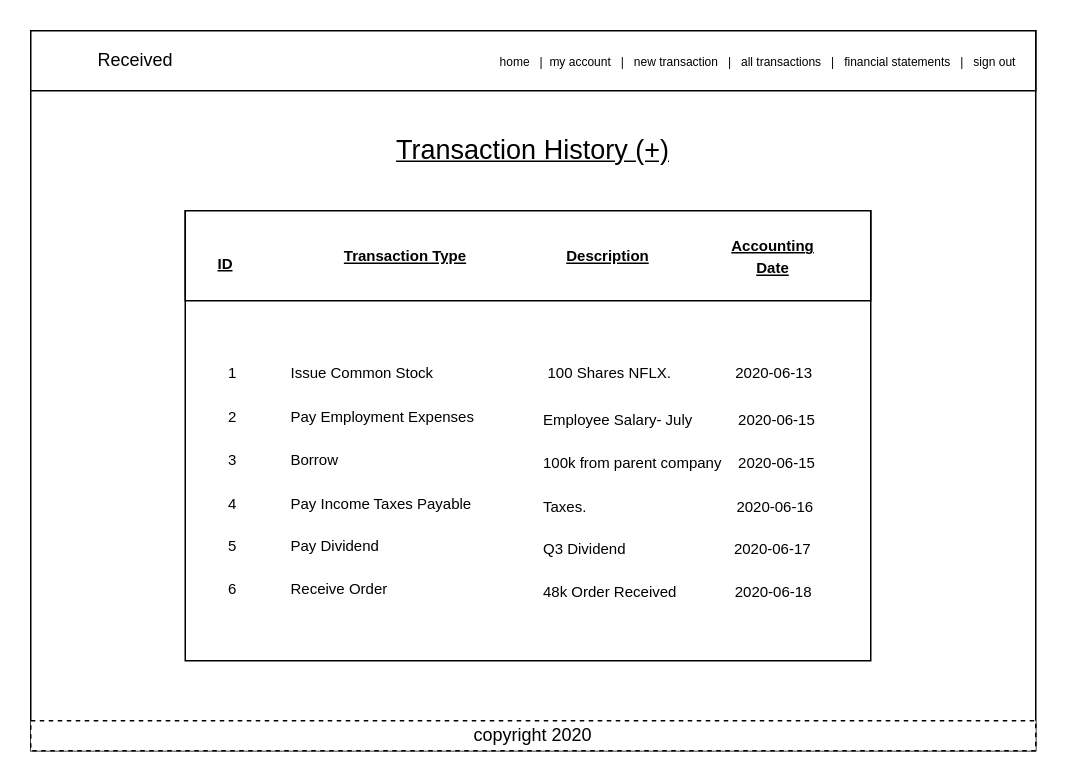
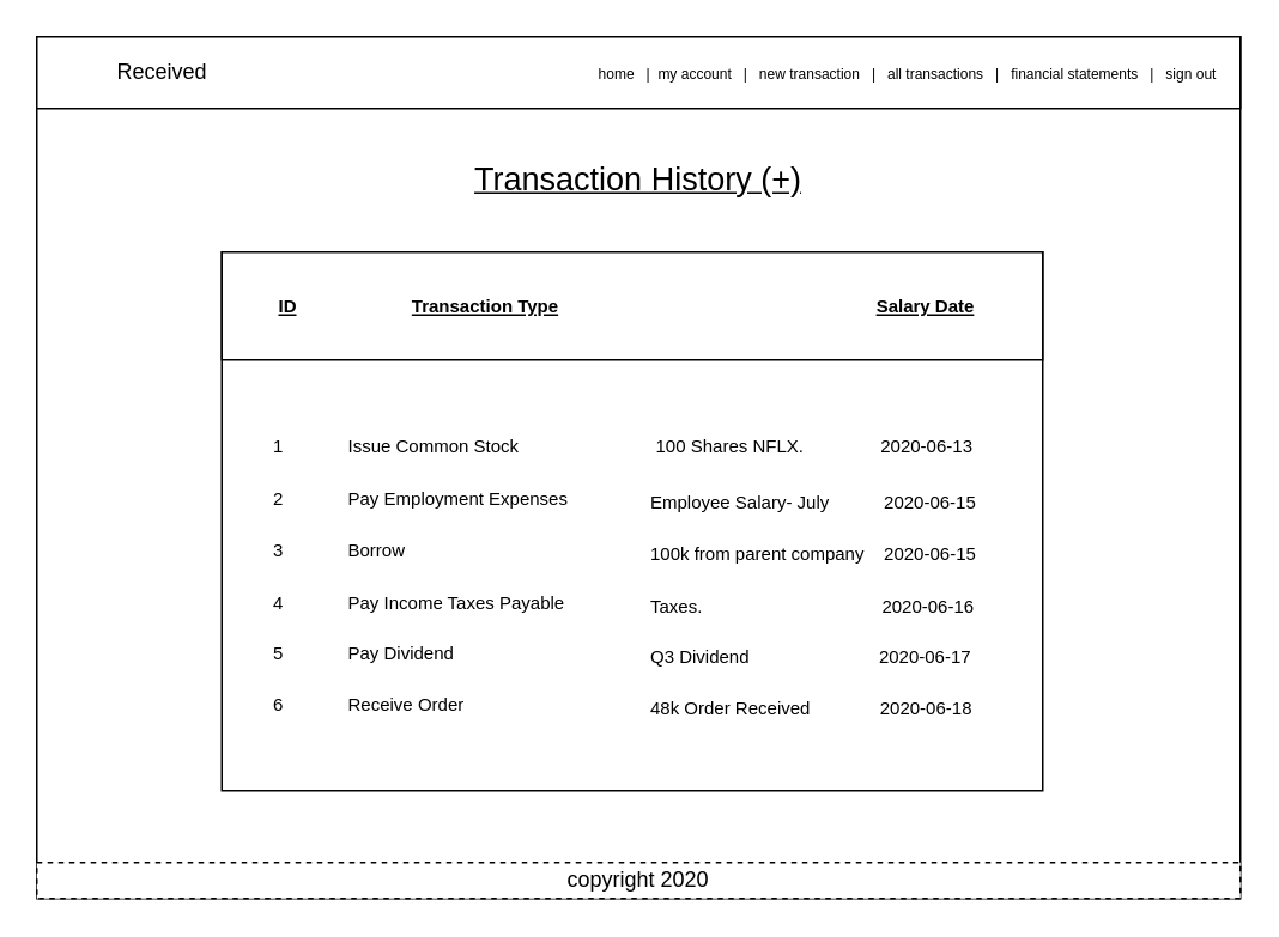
  <mxCell id="0" />
  <mxCell id="1" parent="0" />
  <mxCell id="2" value="" style="rounded=0;whiteSpace=wrap;html=1;" vertex="1" parent="1"><mxGeometry x="20" y="20" width="670" height="480" as="geometry" /></mxCell>
  <mxCell id="3" value="" style="rounded=0;whiteSpace=wrap;html=1;" vertex="1" parent="1"><mxGeometry x="20" y="20" width="670" height="40" as="geometry" /></mxCell>
  <mxCell id="4" value="copyright 2020" style="rounded=0;whiteSpace=wrap;html=1;dashed=1;" vertex="1" parent="1"><mxGeometry x="20" y="480" width="670" height="20" as="geometry" /></mxCell>
  <mxCell id="5" value="Received" style="text;html=1;strokeColor=none;fillColor=none;align=center;verticalAlign=middle;whiteSpace=wrap;rounded=0;" vertex="1" parent="1"><mxGeometry x="20" y="30" width="140" height="20" as="geometry" /></mxCell>
  <mxCell id="6" value="&lt;font style=&quot;font-size: 8px&quot;&gt;home&amp;nbsp; &amp;nbsp;|&amp;nbsp; my account&amp;nbsp; &amp;nbsp;|&amp;nbsp; &amp;nbsp;new transaction&amp;nbsp; &amp;nbsp;|&amp;nbsp; &amp;nbsp;all transactions&amp;nbsp; &amp;nbsp;|&amp;nbsp; &amp;nbsp;financial statements&amp;nbsp; &amp;nbsp;|&amp;nbsp; &amp;nbsp;sign out&lt;/font&gt;" style="text;html=1;strokeColor=none;fillColor=none;align=center;verticalAlign=middle;whiteSpace=wrap;rounded=0;" vertex="1" parent="1"><mxGeometry x="320" y="30" width="370" height="20" as="geometry" /></mxCell>
  <mxCell id="7" value="&lt;font style=&quot;font-size: 18px&quot;&gt;&lt;u&gt;Transaction History (+)&lt;/u&gt;&lt;/font&gt;" style="text;html=1;strokeColor=none;fillColor=none;align=center;verticalAlign=middle;whiteSpace=wrap;rounded=0;" vertex="1" parent="1"><mxGeometry x="245" y="90" width="220" height="20" as="geometry" /></mxCell>
  <mxCell id="8" value="" style="rounded=0;whiteSpace=wrap;html=1;" vertex="1" parent="1"><mxGeometry x="123" y="140" width="457" height="300" as="geometry" /></mxCell>
  <mxCell id="9" value="" style="rounded=0;whiteSpace=wrap;html=1;" vertex="1" parent="1"><mxGeometry x="123" y="140" width="457" height="60" as="geometry" /></mxCell>
- <mxCell id="10" value="&lt;u&gt;&lt;b&gt;&lt;font style=&quot;font-size: 10px&quot;&gt;ID&lt;/font&gt;&lt;/b&gt;&lt;/u&gt;" style="text;html=1;strokeColor=none;fillColor=none;align=center;verticalAlign=middle;whiteSpace=wrap;rounded=0;" vertex="1" parent="1"><mxGeometry x="130" y="165" width="40" height="20" as="geometry" /></mxCell>
+ <mxCell id="10" value="&lt;u&gt;&lt;b&gt;&lt;font style=&quot;font-size: 10px&quot;&gt;ID&lt;/font&gt;&lt;/b&gt;&lt;/u&gt;" style="text;html=1;strokeColor=none;fillColor=none;align=center;verticalAlign=middle;whiteSpace=wrap;rounded=0;" vertex="1" parent="1"><mxGeometry x="140" y="160" width="40" height="20" as="geometry" /></mxCell>
  <mxCell id="11" value="&lt;b&gt;&lt;u&gt;&lt;font style=&quot;font-size: 10px&quot;&gt;Transaction Type&lt;/font&gt;&lt;/u&gt;&lt;/b&gt;" style="text;html=1;strokeColor=none;fillColor=none;align=center;verticalAlign=middle;whiteSpace=wrap;rounded=0;" vertex="1" parent="1"><mxGeometry x="215" y="160" width="110" height="20" as="geometry" /></mxCell>
- <mxCell id="12" value="&lt;b&gt;&lt;u&gt;&lt;font style=&quot;font-size: 10px&quot;&gt;Description&lt;/font&gt;&lt;/u&gt;&lt;/b&gt;" style="text;html=1;strokeColor=none;fillColor=none;align=center;verticalAlign=middle;whiteSpace=wrap;rounded=0;" vertex="1" parent="1"><mxGeometry x="360" y="160" width="90" height="20" as="geometry" /></mxCell>
- <mxCell id="13" value="&lt;u&gt;&lt;b&gt;&lt;font style=&quot;font-size: 10px&quot;&gt;Accounting Date&lt;/font&gt;&lt;/b&gt;&lt;/u&gt;" style="text;html=1;strokeColor=none;fillColor=none;align=center;verticalAlign=middle;whiteSpace=wrap;rounded=0;" vertex="1" parent="1"><mxGeometry x="485" y="160" width="60" height="20" as="geometry" /></mxCell>
+ <mxCell id="13" value="&lt;u&gt;&lt;b&gt;&lt;font style=&quot;font-size: 10px&quot;&gt;Salary Date&lt;/font&gt;&lt;/b&gt;&lt;/u&gt;" style="text;html=1;strokeColor=none;fillColor=none;align=center;verticalAlign=middle;whiteSpace=wrap;rounded=0;" vertex="1" parent="1"><mxGeometry x="485" y="160" width="60" height="20" as="geometry" /></mxCell>
  <mxCell id="14" value="&lt;font style=&quot;font-size: 10px&quot;&gt;1&amp;nbsp; &amp;nbsp; &amp;nbsp; &amp;nbsp; &amp;nbsp; &amp;nbsp; &amp;nbsp;Issue Common Stock&lt;br&gt;&lt;br&gt;2&amp;nbsp; &amp;nbsp; &amp;nbsp; &amp;nbsp; &amp;nbsp; &amp;nbsp; &amp;nbsp;Pay Employment Expenses&lt;br&gt;&lt;br&gt;3&amp;nbsp; &amp;nbsp; &amp;nbsp; &amp;nbsp; &amp;nbsp; &amp;nbsp; &amp;nbsp;Borrow&lt;br&gt;&lt;br&gt;4&amp;nbsp; &amp;nbsp; &amp;nbsp; &amp;nbsp; &amp;nbsp; &amp;nbsp; &amp;nbsp;Pay Income Taxes Payable&lt;br&gt;&lt;br&gt;5&amp;nbsp; &amp;nbsp; &amp;nbsp; &amp;nbsp; &amp;nbsp; &amp;nbsp; &amp;nbsp;Pay Dividend&lt;br&gt;&lt;br&gt;6&amp;nbsp; &amp;nbsp; &amp;nbsp; &amp;nbsp; &amp;nbsp; &amp;nbsp; &amp;nbsp;Receive Order&lt;br&gt;&lt;/font&gt;" style="text;html=1;strokeColor=none;fillColor=none;align=left;verticalAlign=middle;whiteSpace=wrap;rounded=0;direction=south;" vertex="1" parent="1"><mxGeometry x="150" y="200" width="180" height="240" as="geometry" /></mxCell>
  <mxCell id="15" value="&lt;font style=&quot;font-size: 10px&quot;&gt;&lt;table class=&quot;MuiTable-root MuiTable-stickyHeader&quot;&gt;&lt;tbody class=&quot;MuiTableBody-root&quot;&gt;&lt;tr class=&quot;MuiTableRow-root MuiTableRow-hover&quot; tabindex=&quot;-1&quot;&gt;&lt;td class=&quot;MuiTableCell-root MuiTableCell-body&quot;&gt;100 Shares NFLX. &lt;/td&gt;&lt;td class=&quot;MuiTableCell-root MuiTableCell-body&quot;&gt;&amp;nbsp; &amp;nbsp; &amp;nbsp; &amp;nbsp; &amp;nbsp; &amp;nbsp; &amp;nbsp; 2020-06-13&lt;/td&gt;&lt;/tr&gt;&lt;/tbody&gt;&lt;/table&gt;&lt;br&gt;Employee Salary- July&amp;nbsp; &amp;nbsp; &amp;nbsp; &amp;nbsp; &amp;nbsp; &amp;nbsp;2020-06-15&lt;br&gt;&lt;br&gt;100k from parent company&amp;nbsp; &amp;nbsp; 2020-06-15&lt;br&gt;&lt;br&gt;Taxes.&amp;nbsp; &amp;nbsp; &amp;nbsp; &amp;nbsp; &amp;nbsp; &amp;nbsp; &amp;nbsp; &amp;nbsp; &amp;nbsp; &amp;nbsp; &amp;nbsp; &amp;nbsp; &amp;nbsp; &amp;nbsp; &amp;nbsp; &amp;nbsp; &amp;nbsp; &amp;nbsp; 2020-06-16&lt;br&gt;&lt;br&gt;Q3 Dividend&amp;nbsp; &amp;nbsp; &amp;nbsp; &amp;nbsp; &amp;nbsp; &amp;nbsp; &amp;nbsp; &amp;nbsp; &amp;nbsp; &amp;nbsp; &amp;nbsp; &amp;nbsp; &amp;nbsp; 2020-06-17&lt;br&gt;&lt;br&gt;48k Order Received&amp;nbsp; &amp;nbsp; &amp;nbsp; &amp;nbsp; &amp;nbsp; &amp;nbsp; &amp;nbsp; 2020-06-18&lt;br&gt;&lt;/font&gt;" style="text;html=1;strokeColor=none;fillColor=none;align=left;verticalAlign=middle;whiteSpace=wrap;rounded=0;direction=south;" vertex="1" parent="1"><mxGeometry x="360" y="200" width="220" height="240" as="geometry" /></mxCell>
